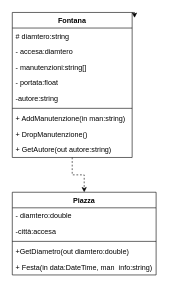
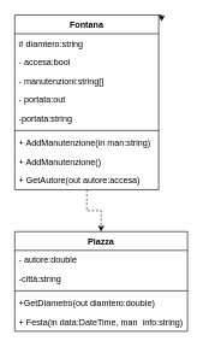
  <mxCell id="0" />
  <mxCell id="1" parent="0" />
  <mxCell id="2" style="edgeStyle=orthogonalEdgeStyle;rounded=0;orthogonalLoop=1;jettySize=auto;html=1;entryX=0.5;entryY=0;entryDx=0;entryDy=0;dashed=1;" parent="1" source="3" target="13" edge="1"><mxGeometry relative="1" as="geometry" /></mxCell>
  <mxCell id="3" value="Fontana" style="swimlane;fontStyle=1;align=center;verticalAlign=top;childLayout=stackLayout;horizontal=1;startSize=26;horizontalStack=0;resizeParent=1;resizeParentMax=0;resizeLast=0;collapsible=1;marginBottom=0;" parent="1" vertex="1"><mxGeometry x="20" y="20" width="200" height="242" as="geometry" /></mxCell>
  <mxCell id="4" value="# diamtero:string  " style="text;strokeColor=none;fillColor=none;align=left;verticalAlign=top;spacingLeft=4;spacingRight=4;overflow=hidden;rotatable=0;points=[[0,0.5],[1,0.5]];portConstraint=eastwest;" parent="3" vertex="1"><mxGeometry y="26" width="200" height="26" as="geometry" /></mxCell>
- <mxCell id="5" value="- accesa:diamtero" style="text;strokeColor=none;fillColor=none;align=left;verticalAlign=top;spacingLeft=4;spacingRight=4;overflow=hidden;rotatable=0;points=[[0,0.5],[1,0.5]];portConstraint=eastwest;" parent="3" vertex="1"><mxGeometry y="52" width="200" height="26" as="geometry" /></mxCell>
+ <mxCell id="5" value="- accesa:bool" style="text;strokeColor=none;fillColor=none;align=left;verticalAlign=top;spacingLeft=4;spacingRight=4;overflow=hidden;rotatable=0;points=[[0,0.5],[1,0.5]];portConstraint=eastwest;" parent="3" vertex="1"><mxGeometry y="52" width="200" height="26" as="geometry" /></mxCell>
  <mxCell id="6" value="- manutenzioni:string[]" style="text;strokeColor=none;fillColor=none;align=left;verticalAlign=top;spacingLeft=4;spacingRight=4;overflow=hidden;rotatable=0;points=[[0,0.5],[1,0.5]];portConstraint=eastwest;" parent="3" vertex="1"><mxGeometry y="78" width="200" height="26" as="geometry" /></mxCell>
- <mxCell id="7" value="- portata:float" style="text;strokeColor=none;fillColor=none;align=left;verticalAlign=top;spacingLeft=4;spacingRight=4;overflow=hidden;rotatable=0;points=[[0,0.5],[1,0.5]];portConstraint=eastwest;" parent="3" vertex="1"><mxGeometry y="104" width="200" height="26" as="geometry" /></mxCell>
- <mxCell id="8" value="-autore:string" style="text;strokeColor=none;fillColor=none;align=left;verticalAlign=top;spacingLeft=4;spacingRight=4;overflow=hidden;rotatable=0;points=[[0,0.5],[1,0.5]];portConstraint=eastwest;" parent="3" vertex="1"><mxGeometry y="130" width="200" height="26" as="geometry" /></mxCell>
+ <mxCell id="7" value="- portata:out" style="text;strokeColor=none;fillColor=none;align=left;verticalAlign=top;spacingLeft=4;spacingRight=4;overflow=hidden;rotatable=0;points=[[0,0.5],[1,0.5]];portConstraint=eastwest;" parent="3" vertex="1"><mxGeometry y="104" width="200" height="26" as="geometry" /></mxCell>
+ <mxCell id="8" value="-portata:string" style="text;strokeColor=none;fillColor=none;align=left;verticalAlign=top;spacingLeft=4;spacingRight=4;overflow=hidden;rotatable=0;points=[[0,0.5],[1,0.5]];portConstraint=eastwest;" parent="3" vertex="1"><mxGeometry y="130" width="200" height="26" as="geometry" /></mxCell>
  <mxCell id="9" value="" style="line;strokeWidth=1;fillColor=none;align=left;verticalAlign=middle;spacingTop=-1;spacingLeft=3;spacingRight=3;rotatable=0;labelPosition=right;points=[];portConstraint=eastwest;strokeColor=inherit;" parent="3" vertex="1"><mxGeometry y="156" width="200" height="8" as="geometry" /></mxCell>
  <mxCell id="10" value="+ AddManutenzione(in man:string)" style="text;strokeColor=none;fillColor=none;align=left;verticalAlign=top;spacingLeft=4;spacingRight=4;overflow=hidden;rotatable=0;points=[[0,0.5],[1,0.5]];portConstraint=eastwest;" parent="3" vertex="1"><mxGeometry y="164" width="200" height="26" as="geometry" /></mxCell>
- <mxCell id="11" value="+ DropManutenzione()" style="text;strokeColor=none;fillColor=none;align=left;verticalAlign=top;spacingLeft=4;spacingRight=4;overflow=hidden;rotatable=0;points=[[0,0.5],[1,0.5]];portConstraint=eastwest;" parent="3" vertex="1"><mxGeometry y="190" width="200" height="26" as="geometry" /></mxCell>
- <mxCell id="12" value="+ GetAutore(out autore:string)" style="text;strokeColor=none;fillColor=none;align=left;verticalAlign=top;spacingLeft=4;spacingRight=4;overflow=hidden;rotatable=0;points=[[0,0.5],[1,0.5]];portConstraint=eastwest;" parent="3" vertex="1"><mxGeometry y="216" width="200" height="26" as="geometry" /></mxCell>
+ <mxCell id="11" value="+ AddManutenzione()" style="text;strokeColor=none;fillColor=none;align=left;verticalAlign=top;spacingLeft=4;spacingRight=4;overflow=hidden;rotatable=0;points=[[0,0.5],[1,0.5]];portConstraint=eastwest;" parent="3" vertex="1"><mxGeometry y="190" width="200" height="26" as="geometry" /></mxCell>
+ <mxCell id="12" value="+ GetAutore(out autore:accesa)" style="text;strokeColor=none;fillColor=none;align=left;verticalAlign=top;spacingLeft=4;spacingRight=4;overflow=hidden;rotatable=0;points=[[0,0.5],[1,0.5]];portConstraint=eastwest;" parent="3" vertex="1"><mxGeometry y="216" width="200" height="26" as="geometry" /></mxCell>
  <mxCell id="13" value="Piazza" style="swimlane;fontStyle=1;align=center;verticalAlign=top;childLayout=stackLayout;horizontal=1;startSize=26;horizontalStack=0;resizeParent=1;resizeParentMax=0;resizeLast=0;collapsible=1;marginBottom=0;" parent="1" vertex="1"><mxGeometry x="20" y="320" width="240" height="138" as="geometry" /></mxCell>
- <mxCell id="14" value="- diamtero:double" style="text;strokeColor=none;fillColor=none;align=left;verticalAlign=top;spacingLeft=4;spacingRight=4;overflow=hidden;rotatable=0;points=[[0,0.5],[1,0.5]];portConstraint=eastwest;" parent="13" vertex="1"><mxGeometry y="26" width="240" height="26" as="geometry" /></mxCell>
- <mxCell id="15" value="-città:accesa" style="text;strokeColor=none;fillColor=none;align=left;verticalAlign=top;spacingLeft=4;spacingRight=4;overflow=hidden;rotatable=0;points=[[0,0.5],[1,0.5]];portConstraint=eastwest;" parent="13" vertex="1"><mxGeometry y="52" width="240" height="26" as="geometry" /></mxCell>
+ <mxCell id="14" value="- autore:double" style="text;strokeColor=none;fillColor=none;align=left;verticalAlign=top;spacingLeft=4;spacingRight=4;overflow=hidden;rotatable=0;points=[[0,0.5],[1,0.5]];portConstraint=eastwest;" parent="13" vertex="1"><mxGeometry y="26" width="240" height="26" as="geometry" /></mxCell>
+ <mxCell id="15" value="-città:string" style="text;strokeColor=none;fillColor=none;align=left;verticalAlign=top;spacingLeft=4;spacingRight=4;overflow=hidden;rotatable=0;points=[[0,0.5],[1,0.5]];portConstraint=eastwest;" parent="13" vertex="1"><mxGeometry y="52" width="240" height="26" as="geometry" /></mxCell>
  <mxCell id="16" value="" style="line;strokeWidth=1;fillColor=none;align=left;verticalAlign=middle;spacingTop=-1;spacingLeft=3;spacingRight=3;rotatable=0;labelPosition=right;points=[];portConstraint=eastwest;strokeColor=inherit;" parent="13" vertex="1"><mxGeometry y="78" width="240" height="8" as="geometry" /></mxCell>
  <mxCell id="17" value="+GetDiametro(out diamtero:double)" style="text;strokeColor=none;fillColor=none;align=left;verticalAlign=top;spacingLeft=4;spacingRight=4;overflow=hidden;rotatable=0;points=[[0,0.5],[1,0.5]];portConstraint=eastwest;" parent="13" vertex="1"><mxGeometry y="86" width="240" height="26" as="geometry" /></mxCell>
  <mxCell id="18" value="+ Festa(in data:DateTime, man  info:string)&#10;" style="text;strokeColor=none;fillColor=none;align=left;verticalAlign=top;spacingLeft=4;spacingRight=4;overflow=hidden;rotatable=0;points=[[0,0.5],[1,0.5]];portConstraint=eastwest;" parent="13" vertex="1"><mxGeometry y="112" width="240" height="26" as="geometry" /></mxCell>
  <mxCell id="19" style="edgeStyle=orthogonalEdgeStyle;rounded=0;orthogonalLoop=1;jettySize=auto;html=1;exitX=1;exitY=0;exitDx=0;exitDy=0;entryX=1.02;entryY=0.037;entryDx=0;entryDy=0;entryPerimeter=0;" parent="1" source="3" target="3" edge="1"><mxGeometry relative="1" as="geometry" /></mxCell>
